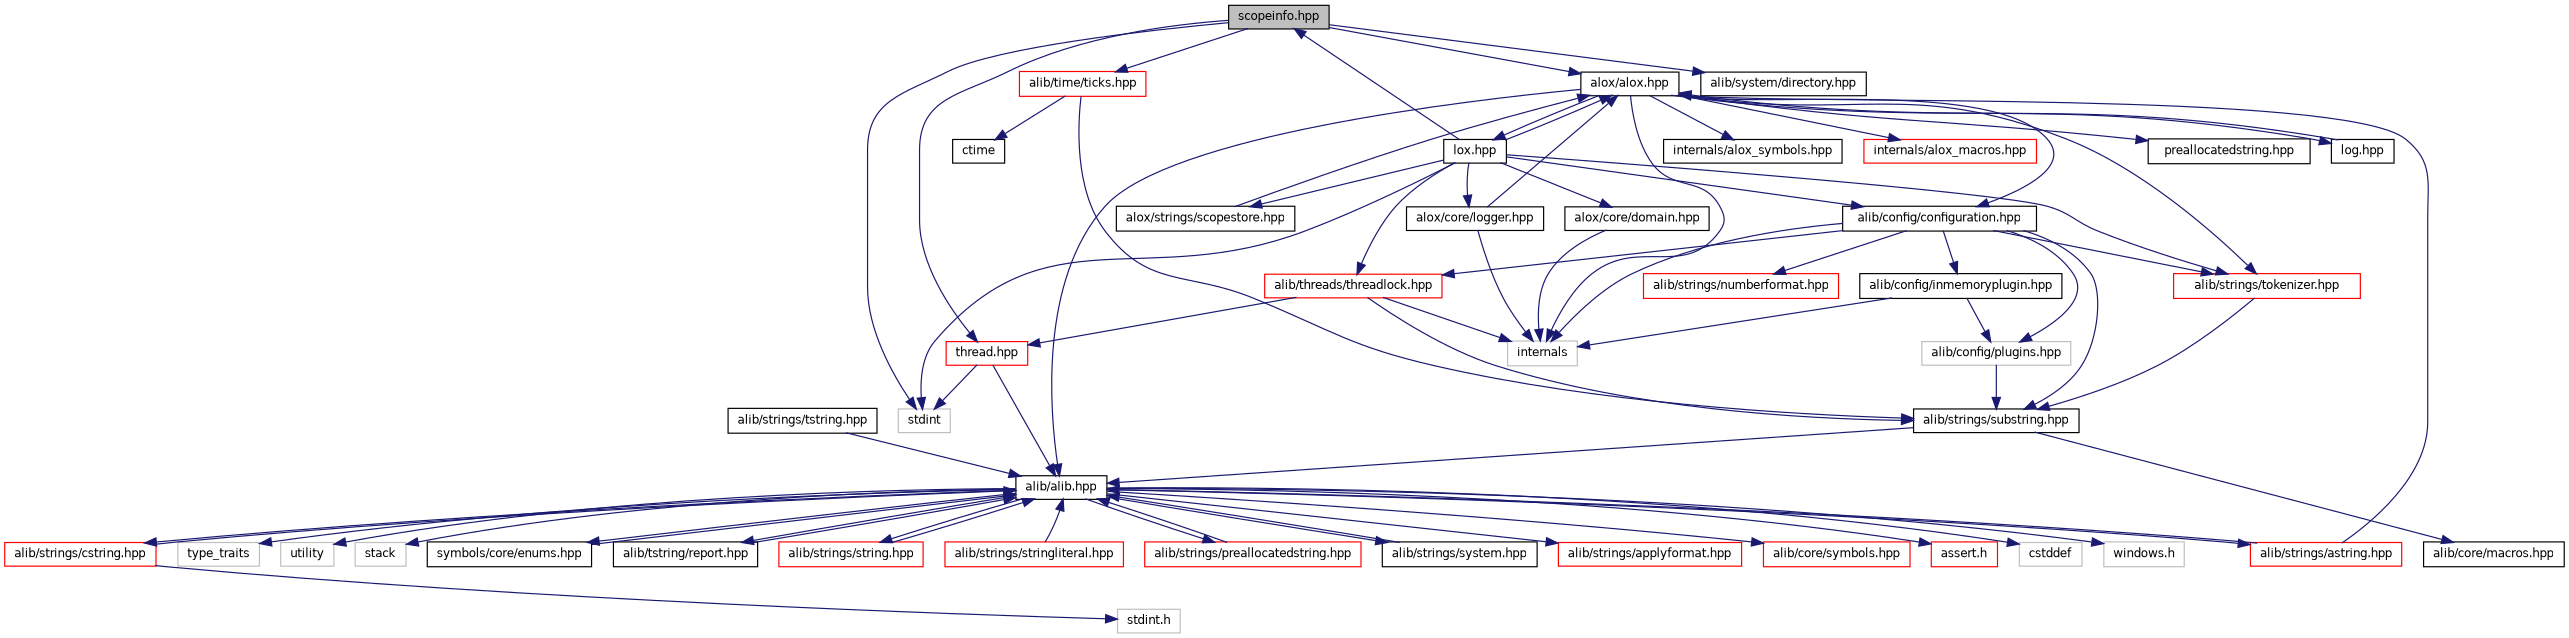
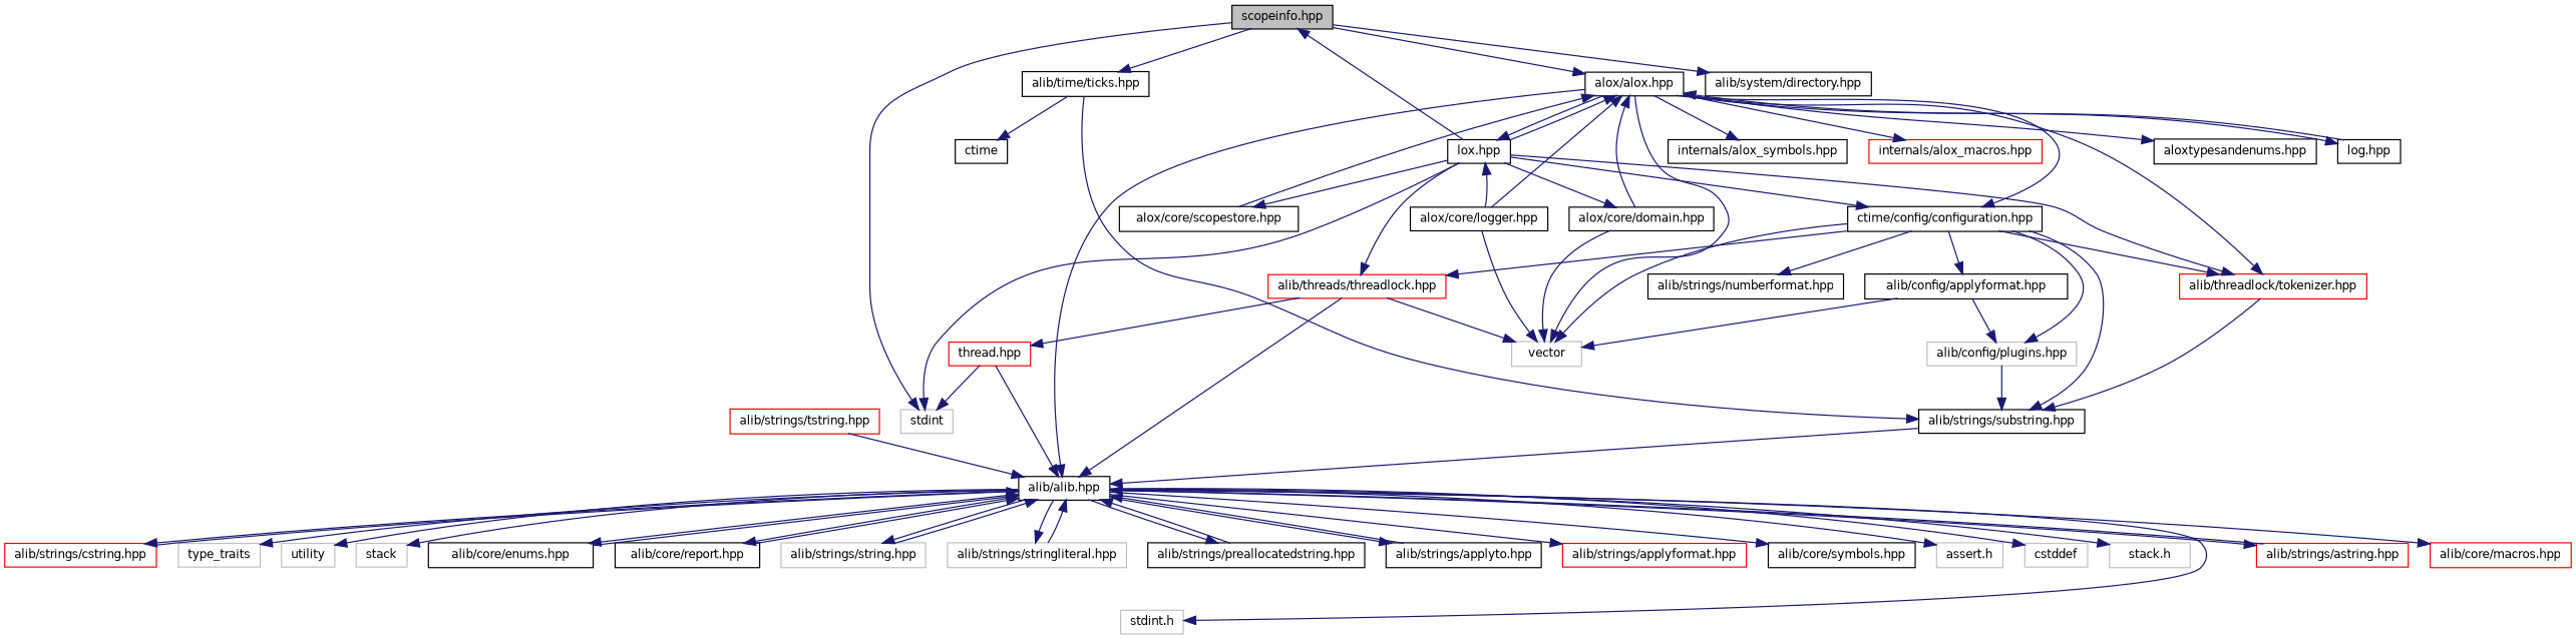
  digraph {
    node [color=black fillcolor=white fontname=Helvetica fontsize=10 shape=record style=filled]
    edge [color=midnightblue fontname=Helvetica fontsize=10 labelfontname=Helvetica labelfontsize=10 style=solid]
    n1 [fillcolor=grey75 fontcolor=black height=0.2 label="scopeinfo.hpp" width=0.4]
    n2 [height=0.2 label="alox/alox.hpp" width=0.4]
    n3 [color=red height=0.2 label="thread.hpp" width=0.4]
    n4 [color=grey75 height=0.2 label=stdint width=0.4]
-   n5 [color=red height=0.2 label="alib/time/ticks.hpp" width=0.4]
+   n5 [height=0.2 label="alib/time/ticks.hpp" width=0.4]
    n6 [height=0.2 label="alib/system/directory.hpp" width=0.4]
    n7 [height=0.2 label="alib/alib.hpp" width=0.4]
    n8 [height=0.2 label="internals/alox_symbols.hpp" width=0.4]
    n9 [color=red height=0.2 label="internals/alox_macros.hpp" width=0.4]
-   n10 [color=grey75 height=0.2 label=internals width=0.4]
-   n11 [height=0.2 label="alib/config/configuration.hpp" width=0.4]
-   n12 [color=red height=0.2 label="alib/strings/tokenizer.hpp" width=0.4]
-   n13 [height=0.2 label="preallocatedstring.hpp" width=0.4]
+   n10 [color=grey75 height=0.2 label=vector width=0.4]
+   n11 [height=0.2 label="ctime/config/configuration.hpp" width=0.4]
+   n12 [color=red height=0.2 label="alib/threadlock/tokenizer.hpp" width=0.4]
+   n13 [height=0.2 label="aloxtypesandenums.hpp" width=0.4]
    n14 [height=0.2 label="log.hpp" width=0.4]
    n15 [height=0.2 label="lox.hpp" width=0.4]
    n16 [height=0.2 label="alib/strings/substring.hpp" width=0.4]
    n17 [height=0.2 label=ctime width=0.4]
-   n18 [color=red height=0.2 label="alib/core/symbols.hpp" width=0.4]
-   n19 [height=0.2 label="alib/core/macros.hpp" width=0.4]
-   n20 [color=red height=0.2 label="assert.h" width=0.4]
+   n18 [height=0.2 label="alib/core/symbols.hpp" width=0.4]
+   n19 [color=red height=0.2 label="alib/core/macros.hpp" width=0.4]
+   n20 [color=grey75 height=0.2 label="assert.h" width=0.4]
    n21 [color=grey75 height=0.2 label=cstddef width=0.4]
-   n22 [color=grey75 height=0.2 label="windows.h" width=0.4]
+   n22 [color=grey75 height=0.2 label="stack.h" width=0.4]
    n23 [color=grey75 height=0.2 label="stdint.h" width=0.4]
    n24 [color=grey75 height=0.2 label=type_traits width=0.4]
    n25 [color=grey75 height=0.2 label=utility width=0.4]
    n26 [color=grey75 height=0.2 label=stack width=0.4]
-   n27 [height=0.2 label="symbols/core/enums.hpp" width=0.4]
-   n28 [height=0.2 label="alib/tstring/report.hpp" width=0.4]
+   n27 [height=0.2 label="alib/core/enums.hpp" width=0.4]
+   n28 [height=0.2 label="alib/core/report.hpp" width=0.4]
    n29 [color=red height=0.2 label="alib/strings/cstring.hpp" width=0.4]
-   n30 [color=red height=0.2 label="alib/strings/string.hpp" width=0.4]
-   n31 [color=red height=0.2 label="alib/strings/stringliteral.hpp" width=0.4]
+   n30 [color=grey75 height=0.2 label="alib/strings/string.hpp" width=0.4]
+   n31 [color=grey75 height=0.2 label="alib/strings/stringliteral.hpp" width=0.4]
    n32 [color=red height=0.2 label="alib/strings/astring.hpp" width=0.4]
-   n33 [color=red height=0.2 label="alib/strings/preallocatedstring.hpp" width=0.4]
-   n34 [height=0.2 label="alib/strings/system.hpp" width=0.4]
+   n33 [height=0.2 label="alib/strings/preallocatedstring.hpp" width=0.4]
+   n34 [height=0.2 label="alib/strings/applyto.hpp" width=0.4]
    n35 [color=red height=0.2 label="alib/strings/applyformat.hpp" width=0.4]
    n36 [color=red height=0.2 label="alib/threads/threadlock.hpp" width=0.4]
-   n37 [color=red height=0.2 label="alib/strings/numberformat.hpp" width=0.4]
+   n37 [height=0.2 label="alib/strings/numberformat.hpp" width=0.4]
    n38 [color=grey75 height=0.2 label="alib/config/plugins.hpp" width=0.4]
-   n39 [height=0.2 label="alib/config/inmemoryplugin.hpp" width=0.4]
+   n39 [height=0.2 label="alib/config/applyformat.hpp" width=0.4]
    n40 [height=0.2 label="alox/core/logger.hpp" width=0.4]
    n41 [height=0.2 label="alox/core/domain.hpp" width=0.4]
-   n42 [height=0.2 label="alox/strings/scopestore.hpp" width=0.4]
-   n43 [height=0.2 label="alib/strings/tstring.hpp" width=0.4]
+   n42 [height=0.2 label="alox/core/scopestore.hpp" width=0.4]
+   n43 [color=red height=0.2 label="alib/strings/tstring.hpp" width=0.4]
    n1 -> n2
-   n1 -> n3
    n1 -> n4
    n1 -> n5
    n1 -> n6
    n2 -> n7
    n2 -> n8
    n2 -> n9
    n2 -> n10
    n2 -> n11
    n2 -> n12
    n2 -> n13
    n2 -> n14
    n2 -> n15
    n3 -> n4
    n3 -> n7
    n5 -> n16
    n5 -> n17
    n7 -> n18
-   n16 -> n19
+   n7 -> n19
    n7 -> n20
    n7 -> n21
    n7 -> n22
-   n29 -> n23
+   n7 -> n23
    n7 -> n24
    n7 -> n25
    n7 -> n26
    n7 -> n27
    n7 -> n28
    n7 -> n29
    n7 -> n30
+   n7 -> n31
    n7 -> n32
    n7 -> n33
    n7 -> n34
    n7 -> n35
    n11 -> n10
    n11 -> n12
    n11 -> n16
    n11 -> n36
    n11 -> n37
    n11 -> n38
    n11 -> n39
    n12 -> n16
    n14 -> n2
    n15 -> n1
    n15 -> n2
    n15 -> n4
    n15 -> n11
    n15 -> n12
    n15 -> n36
-   n15 -> n40
+   n40 -> n15
    n15 -> n41
    n15 -> n42
    n16 -> n7
    n27 -> n7
    n28 -> n7
    n29 -> n7
    n30 -> n7
    n31 -> n7
    n32 -> n7
    n33 -> n7
    n34 -> n7
    n36 -> n3
-   n36 -> n16
+   n36 -> n7
    n36 -> n10
    n38 -> n16
    n39 -> n10
    n39 -> n38
    n40 -> n2
    n40 -> n10
-   n32 -> n2
+   n41 -> n2
    n41 -> n10
    n42 -> n2
    n43 -> n7
  }
